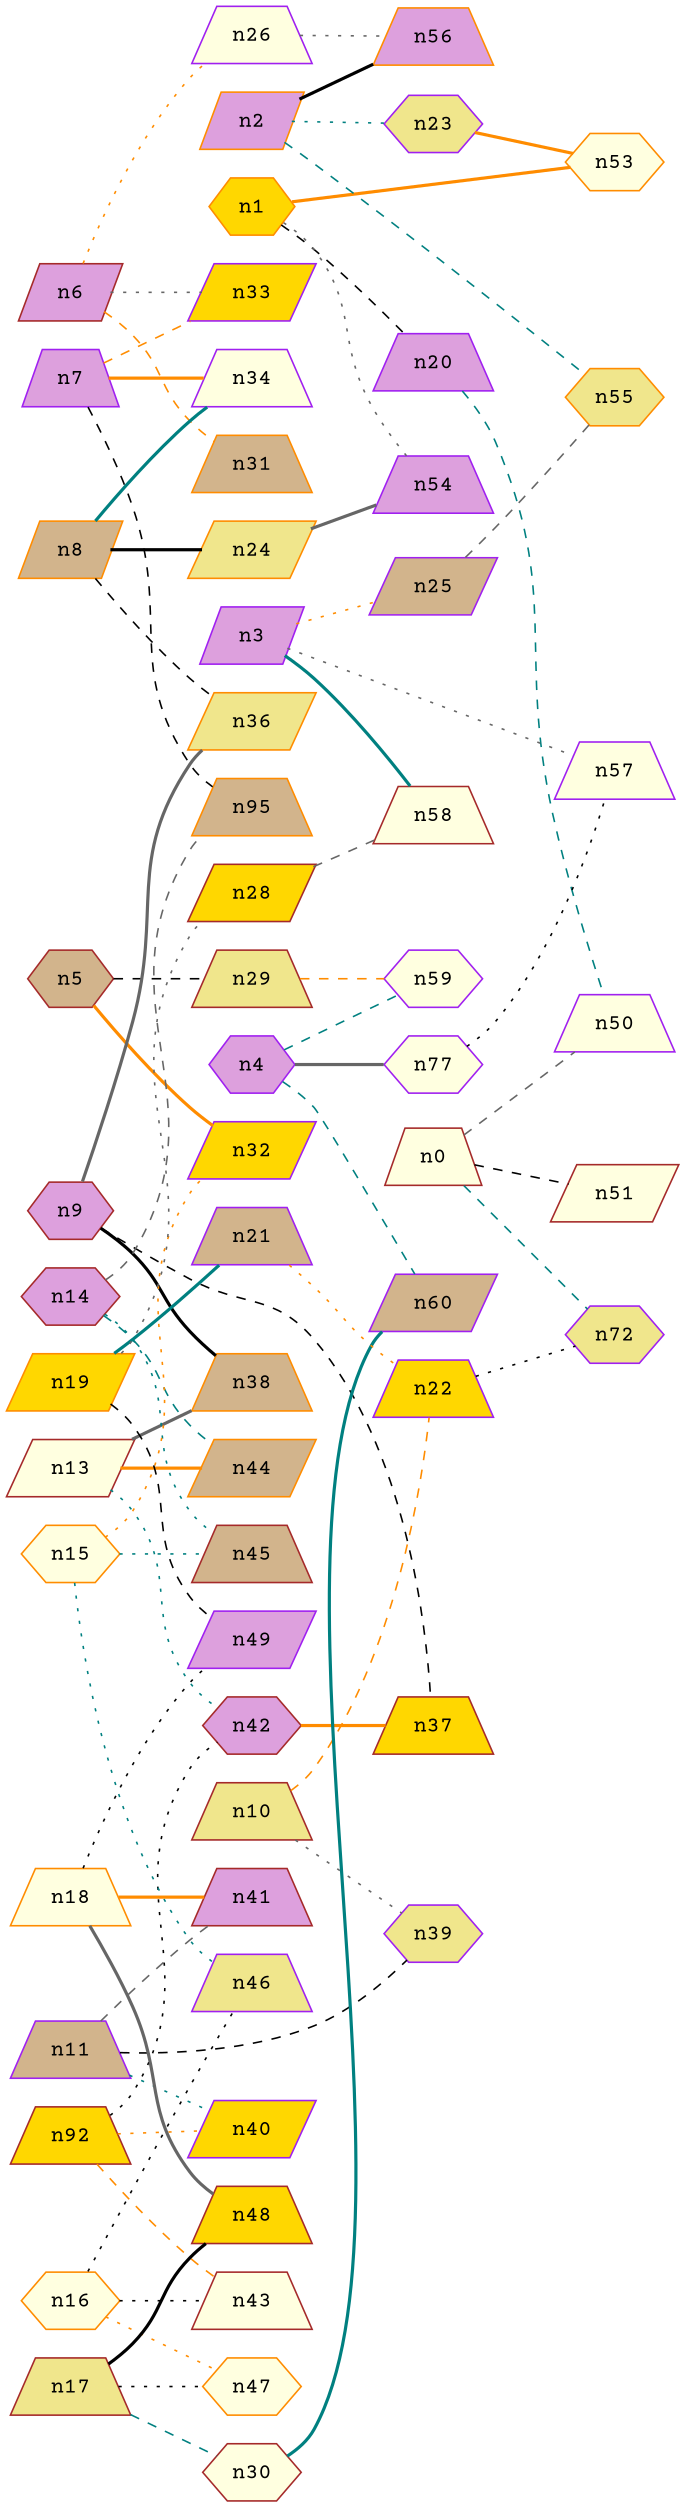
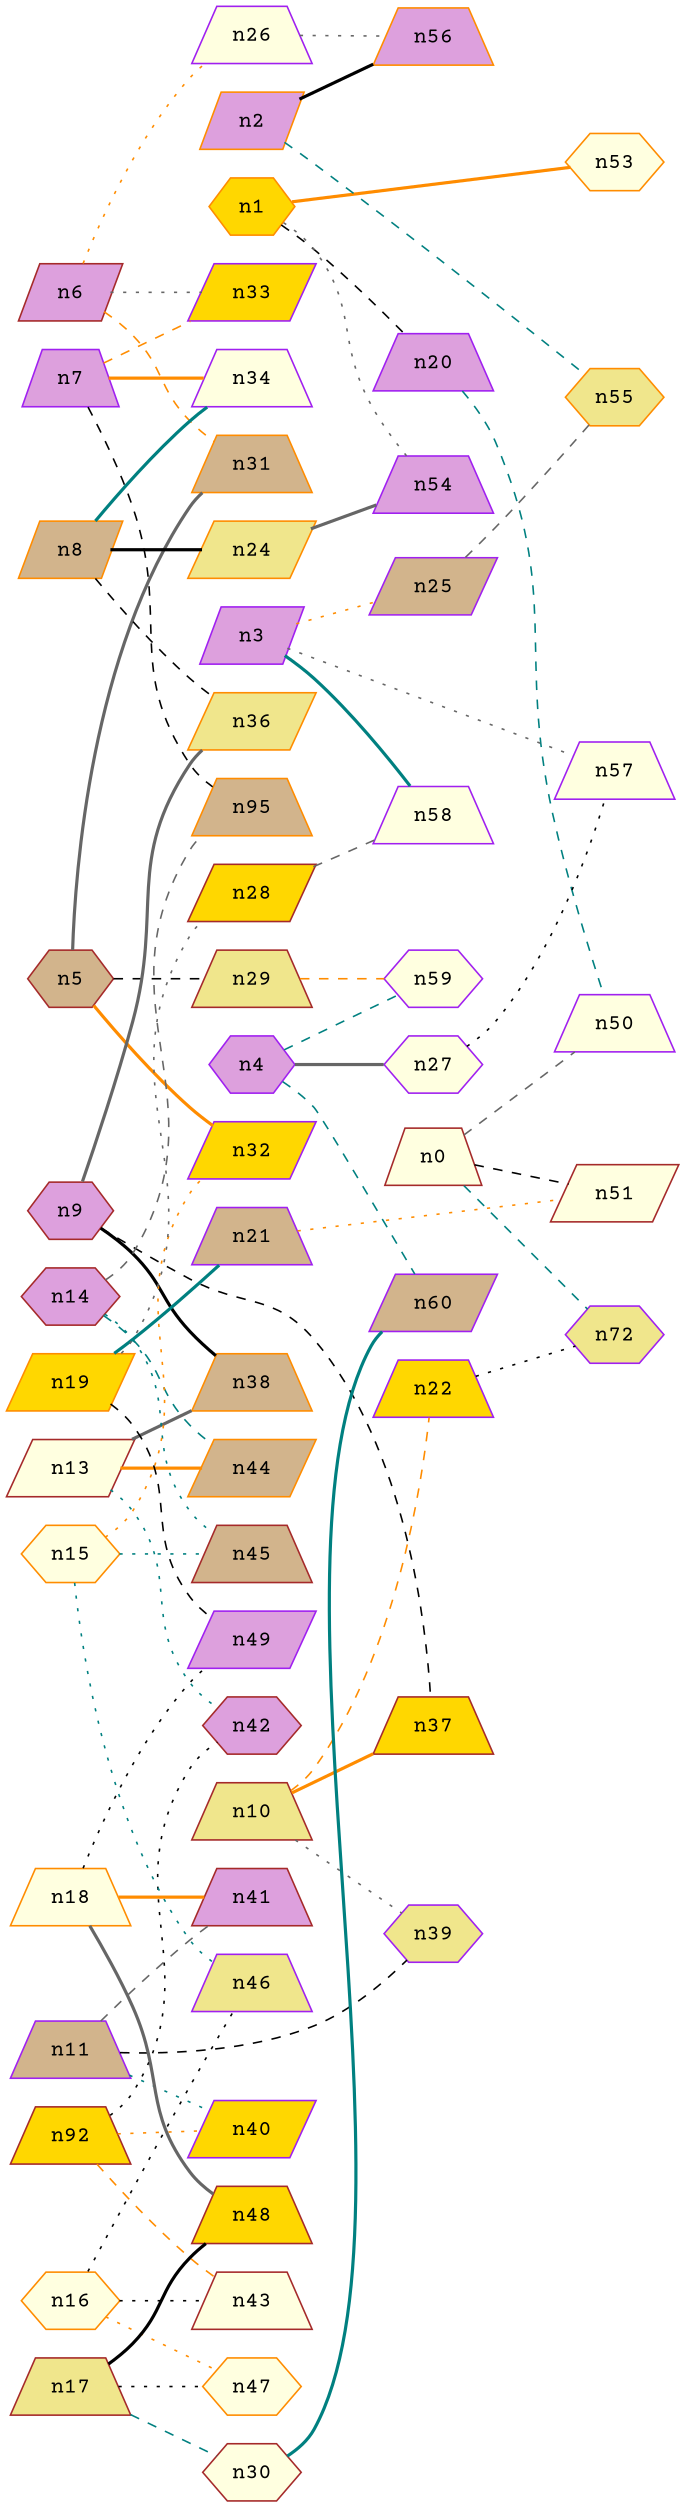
  strict graph {
    edge_default="{}"
    fontname="Courier Prime"
    node_default="{}"
    rankdir=LR
    node [color=purple fillcolor=lightyellow fontname="Courier Prime" shape=trapezium style=filled]
    edge [color=black fontname="Courier Prime" style=dashed]
    n0 [color=brown dim3pos="0.2541243599911098,0.5592239513520412,-0.7891066986747222"]
    n50 [dim3pos="0.44355617302411043,0.4545653070980649,-0.7724171819392984"]
    n51 [color=brown dim3pos="-0.20028175666807166,-0.7642550519426502,0.6130264541812925" shape=parallelogram]
    n52 [dim3pos="-0.13232663183078833,-0.343276305274097,0.9298661413051257" fillcolor=khaki label=n72 shape=hexagon]
    n1 [color=darkorange dim3pos="0.4895173469771908,0.03245638320753796,-0.8713893218289389" fillcolor=gold shape=hexagon]
    n20 [dim3pos="0.5460932916960041,0.2403491024646493,-0.8025050938835594" fillcolor=plum]
    n53 [color=darkorange dim3pos="-0.5935167319777501,0.21396216255829328,0.7758595761191777" shape=hexagon]
    n54 [dim3pos="-0.153259324523118,-0.011396800900176154,0.9881202823421648" fillcolor=plum]
    n2 [color=darkorange dim3pos="-0.19450476716899662,0.5463386343403079,0.8146667982529433" fillcolor=plum shape=parallelogram]
-   n23 [dim3pos="0.45372510913176617,-0.47089869466421136,-0.7565632456754087" fillcolor=khaki shape=hexagon]
    n55 [color=darkorange dim3pos="-0.0038933933852182056,0.7278256567286373,0.6857511610602463" fillcolor=khaki shape=hexagon]
    n56 [color=darkorange dim3pos="-0.06288565848669728,0.254432364757,0.9650438154409651" fillcolor=plum]
    n3 [dim3pos="-0.6514875330255671,-0.5152865315539035,-0.5568157547262907" fillcolor=plum shape=parallelogram]
    n25 [dim3pos="-0.33588238904002427,-0.7406757796510682,-0.581878346539075" fillcolor=tan shape=parallelogram]
    n57 [dim3pos="0.5491196719290589,0.3490838246564006,0.7593471335718481"]
-   n58 [color=brown dim3pos="0.8814680603914055,0.3536286510527021,0.31298695765871754"]
+   n58 [dim3pos="0.8814680603914055,0.3536286510527021,0.31298695765871754"]
    n4 [dim3pos="-0.13911278361493365,-0.20240951787627276,-0.9693699090171922" fillcolor=plum shape=hexagon]
-   n27 [dim3pos="-0.31873929603963463,-0.28223624692360677,-0.9048469274317259" shape=hexagon label=n77]
+   n27 [dim3pos="-0.31873929603963463,-0.28223624692360677,-0.9048469274317259" shape=hexagon]
    n59 [dim3pos="0.01977808811838157,0.021432096250533637,-0.9995746557814926" shape=hexagon]
    n60 [dim3pos="-0.06967691781371332,-0.27189568322155194,-0.9598009504941463" fillcolor=tan shape=parallelogram]
    n5 [color=brown dim3pos="-0.24706205479461724,-0.42902999882861964,0.8688461320543334" fillcolor=tan shape=hexagon]
    n29 [color=brown dim3pos="0.2011207225298346,0.21936282341802482,-0.9546886438369054" fillcolor=khaki]
    n31 [color=darkorange dim3pos="0.09159773947584003,0.4365141735577326,-0.8950224748050329" fillcolor=tan]
    n32 [dim3pos="-0.36105586417570107,-0.6146056021410753,0.7013548436855227" fillcolor=gold shape=parallelogram]
    n6 [color=brown dim3pos="-0.05320467011298801,0.39950901898964297,-0.9151840289384978" fillcolor=plum shape=parallelogram]
    n26 [dim3pos="0.012644906402335336,-0.06987024369779736,0.9974759422601062"]
    n33 [dim3pos="0.2674392817310762,-0.5710639323520569,0.7761199751029292" fillcolor=gold shape=parallelogram]
    n7 [dim3pos="0.5689484901093023,-0.5099109295919793,0.6452041998352062" fillcolor=plum]
    n34 [dim3pos="0.6623065222826238,-0.16267546025768156,0.7313595320851761"]
    n35 [color=darkorange dim3pos="0.6729422332961955,-0.6427335188943474,0.36611797871180596" fillcolor=tan label=n95]
    n8 [color=darkorange dim3pos="-0.49738697222010086,-0.053011018340969995,-0.8659076346817679" fillcolor=tan shape=parallelogram]
    n24 [color=darkorange dim3pos="0.15954138501497314,0.014164677495651666,0.987089615171261" fillcolor=khaki shape=parallelogram]
    n36 [color=darkorange dim3pos="0.4870446796074807,0.2520867089881532,0.8362055795183195" fillcolor=khaki shape=parallelogram]
    n9 [color=brown dim3pos="0.3712664347223077,0.39979921778314664,0.8380464306400752" fillcolor=plum shape=hexagon]
    n37 [color=brown dim3pos="-0.18592689819903235,-0.2387974347530565,-0.9531038630083536" fillcolor=gold]
    n38 [color=darkorange dim3pos="-0.43859562278454456,-0.605741099603202,-0.6638611300006511" fillcolor=tan]
    n10 [color=brown dim3pos="-0.027669939631143836,-0.027649990840717183,-0.9992346333305893" fillcolor=khaki]
    n22 [dim3pos="0.06883217936044962,0.11736221065676186,-0.9907008845227951" fillcolor=gold]
    n39 [dim3pos="0.05510618502345005,0.0258686455322348,-0.9981453408950467" fillcolor=khaki shape=hexagon]
    n11 [dim3pos="-0.09579468707492432,-0.012663202074679587,0.9953205620509571" fillcolor=tan]
    n40 [dim3pos="0.23917850291078893,-0.010665518916263496,0.9709170358231441" fillcolor=gold shape=parallelogram]
    n41 [color=brown dim3pos="0.34299362732023536,-0.04047830125064794,-0.93846517183408" fillcolor=plum]
    n12 [color=brown dim3pos="0.5075874214856764,-0.1040384182607683,0.8552958652275362" fillcolor=gold label=n92]
    n42 [color=brown dim3pos="0.7453758624775071,0.07586439511018953,0.6623136848884202" fillcolor=plum shape=hexagon]
    n43 [color=brown dim3pos="0.4339736676462983,-0.2841510121367904,0.8549415524416027"]
    n13 [color=brown dim3pos="-0.7347573224842814,-0.45291866010693843,-0.5049716471077018" shape=parallelogram]
    n44 [color=darkorange dim3pos="-0.6872638266467017,-0.6826477059683324,-0.2483154085414471" fillcolor=tan shape=parallelogram]
    n14 [color=brown dim3pos="-0.6612601951334296,0.7411658226730067,-0.11579368563761869" fillcolor=plum shape=hexagon]
    n45 [color=brown dim3pos="0.33390115420573313,0.8867731428688536,-0.3195988302647166" fillcolor=tan]
    n15 [color=darkorange dim3pos="0.10602008244151914,0.804172858774762,-0.5848638776066789" shape=hexagon]
    n46 [dim3pos="-0.19705396057570163,0.6375038147147997,-0.7448212019307104" fillcolor=khaki]
    n16 [color=darkorange dim3pos="0.2547189974841337,-0.3759261341963007,0.8909532950435184" shape=hexagon]
    n47 [color=darkorange dim3pos="-0.07394678317244983,0.1234964968092645,-0.9895860187645569" shape=hexagon]
    n17 [color=brown dim3pos="0.09802171735264253,-0.1827536302578298,-0.9782601154881165" fillcolor=khaki]
    n30 [color=brown dim3pos="-0.020164370832300372,0.2758872469372861,0.9609784727694488" shape=hexagon]
    n48 [color=brown dim3pos="0.2867731681549173,-0.3069078844393114,-0.9075068597511414" fillcolor=gold]
    n18 [color=darkorange dim3pos="0.5317861643725107,-0.23904550311316436,-0.8124412119183438"]
    n49 [dim3pos="-0.7982644233885308,0.24568752190131374,0.5499195867889849" fillcolor=plum shape=parallelogram]
    n19 [color=darkorange dim3pos="0.9561139674567474,0.06614533009146986,-0.2854310364014542" fillcolor=gold shape=parallelogram]
    n21 [dim3pos="-0.45475857294952354,-0.806106385909814,0.3786649375428506" fillcolor=tan]
    n28 [color=brown dim3pos="0.45913188295340623,-0.8883531853006998,-0.005150943773737877" fillcolor=gold shape=parallelogram]
    n0 -- n50 [color=gray40]
    n0 -- n51
    n0 -- n52 [color=teal]
    n1 -- n20
    n1 -- n53 [color=darkorange style=bold]
    n1 -- n54 [color=gray40 style=dotted]
    n20 -- n50 [color=teal]
-   n2 -- n23 [color=teal style=dotted]
    n2 -- n55 [color=teal]
    n2 -- n56 [style=bold]
-   n23 -- n53 [color=darkorange style=bold]
    n3 -- n25 [color=darkorange style=dotted]
    n3 -- n57 [color=gray40 style=dotted]
    n3 -- n58 [color=teal style=bold]
    n25 -- n55 [color=gray40]
    n4 -- n27 [color=gray40 style=bold]
    n4 -- n59 [color=teal]
    n4 -- n60 [color=teal]
    n27 -- n57 [style=dotted]
    n5 -- n29
+   n5 -- n31 [color=gray40 style=bold]
    n5 -- n32 [color=darkorange style=bold]
    n29 -- n59 [color=darkorange]
    n6 -- n31 [color=darkorange]
    n6 -- n26 [color=darkorange style=dotted]
    n6 -- n33 [color=gray40 style=dotted]
    n26 -- n56 [color=gray40 style=dotted]
    n7 -- n33 [color=darkorange]
    n7 -- n34 [color=darkorange style=bold]
    n7 -- n35
    n8 -- n34 [color=teal style=bold]
    n8 -- n24 [style=bold]
    n8 -- n36
    n24 -- n54 [color=gray40 style=bold]
    n9 -- n36 [color=gray40 style=bold]
    n9 -- n37
    n9 -- n38 [style=bold]
-   n42 -- n37 [color=darkorange style=bold]
+   n10 -- n37 [color=darkorange style=bold]
    n10 -- n22 [color=darkorange]
    n10 -- n39 [color=gray40 style=dotted]
    n22 -- n52 [style=dotted]
    n11 -- n39
    n11 -- n40 [color=teal style=dotted]
    n11 -- n41 [color=gray40]
    n12 -- n40 [color=darkorange style=dotted]
    n12 -- n42 [style=dotted]
    n12 -- n43 [color=darkorange]
    n13 -- n38 [color=gray40 style=bold]
    n13 -- n42 [color=teal style=dotted]
    n13 -- n44 [color=darkorange style=bold]
    n14 -- n35 [color=gray40]
    n14 -- n44 [color=teal]
    n14 -- n45 [color=teal style=dotted]
    n15 -- n32 [color=darkorange style=dotted]
    n15 -- n45 [color=teal style=dotted]
    n15 -- n46 [color=teal style=dotted]
    n16 -- n43 [style=dotted]
    n16 -- n46 [style=dotted]
    n16 -- n47 [color=darkorange style=dotted]
    n17 -- n47 [style=dotted]
    n17 -- n30 [color=teal]
    n17 -- n48 [style=bold]
    n30 -- n60 [color=teal style=bold]
    n18 -- n41 [color=darkorange style=bold]
    n18 -- n48 [color=gray40 style=bold]
    n18 -- n49 [style=dotted]
    n19 -- n49
    n19 -- n21 [color=teal style=bold]
    n19 -- n28 [color=gray40 style=dotted]
-   n21 -- n22 [color=darkorange style=dotted]
+   n21 -- n51 [color=darkorange style=dotted]
    n28 -- n58 [color=gray40]
  }
